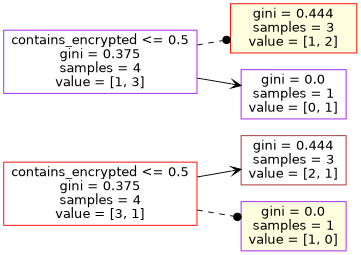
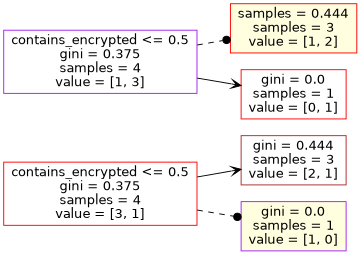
  digraph {
    rankdir=LR
    node [color=red fillcolor=white fontname=helvetica shape=box style=filled]
    edge [arrowhead=vee fontname=helvetica style=solid]
    n1 [label="contains_encrypted <= 0.5\ngini = 0.375\nsamples = 4\nvalue = [3, 1]"]
    n2 [color=brown label="gini = 0.444\nsamples = 3\nvalue = [2, 1]"]
    n3 [color=purple fillcolor=lightyellow label="gini = 0.0\nsamples = 1\nvalue = [1, 0]"]
    n4 [color=purple label="contains_encrypted <= 0.5\ngini = 0.375\nsamples = 4\nvalue = [1, 3]"]
-   n5 [fillcolor=lightyellow label="gini = 0.444\nsamples = 3\nvalue = [1, 2]"]
-   n6 [color=purple label="gini = 0.0\nsamples = 1\nvalue = [0, 1]"]
+   n5 [fillcolor=lightyellow label="samples = 0.444\nsamples = 3\nvalue = [1, 2]"]
+   n6 [label="gini = 0.0\nsamples = 1\nvalue = [0, 1]"]
    n1 -> n2
    n1 -> n3 [arrowhead=dot style=dashed]
    n4 -> n5 [arrowhead=dot style=dashed]
    n4 -> n6
  }
